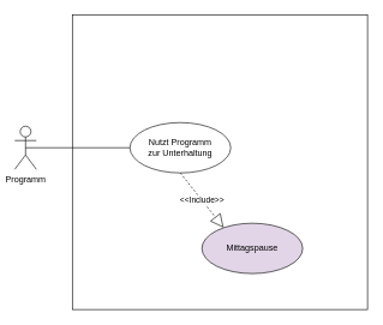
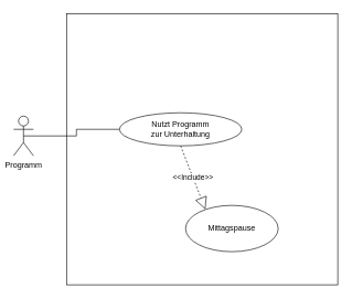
  <mxCell id="0" />
  <mxCell id="1" parent="0" />
  <mxCell id="2" value="" style="whiteSpace=wrap;html=1;aspect=fixed;" vertex="1" parent="1"><mxGeometry x="100" y="20" width="410" height="410" as="geometry" /></mxCell>
  <mxCell id="3" style="edgeStyle=orthogonalEdgeStyle;rounded=0;orthogonalLoop=1;jettySize=auto;html=1;exitX=0.5;exitY=0.5;exitDx=0;exitDy=0;exitPerimeter=0;endArrow=none;endFill=0;entryX=0;entryY=0.5;entryDx=0;entryDy=0;" edge="1" parent="1" source="4" target="6"><mxGeometry relative="1" as="geometry"><mxPoint x="230" y="200" as="targetPoint" /></mxGeometry></mxCell>
  <mxCell id="4" value="Programm" style="shape=umlActor;verticalLabelPosition=bottom;verticalAlign=top;html=1;" vertex="1" parent="1"><mxGeometry x="20" y="175" width="30" height="60" as="geometry" /></mxCell>
- <mxCell id="5" value="Mittagspause" style="ellipse;whiteSpace=wrap;html=1;fillColor=#e1d5e7;" vertex="1" parent="1"><mxGeometry x="280" y="310" width="140" height="70" as="geometry" /></mxCell>
- <mxCell id="6" value="Nutzt Programm&lt;br&gt;zur Unterhaltung" style="ellipse;whiteSpace=wrap;html=1;" vertex="1" parent="1"><mxGeometry x="180" y="170" width="140" height="70" as="geometry" /></mxCell>
+ <mxCell id="5" value="Mittagspause" style="ellipse;whiteSpace=wrap;html=1;" vertex="1" parent="1"><mxGeometry x="280" y="310" width="140" height="70" as="geometry" /></mxCell>
+ <mxCell id="6" value="Nutzt Programm&lt;br&gt;zur Unterhaltung" style="ellipse;whiteSpace=wrap;html=1;" vertex="1" parent="1"><mxGeometry x="180" y="170" width="185" height="50" as="geometry" /></mxCell>
  <mxCell id="7" value="&amp;lt;&amp;lt;Include&amp;gt;&amp;gt;" style="endArrow=block;endSize=16;endFill=0;html=1;rounded=0;dashed=1;exitX=0.5;exitY=1;exitDx=0;exitDy=0;entryX=0.214;entryY=0.086;entryDx=0;entryDy=0;entryPerimeter=0;" edge="1" parent="1" source="6" target="5"><mxGeometry width="160" relative="1" as="geometry"><mxPoint x="260" y="260" as="sourcePoint" /><mxPoint x="420" y="260" as="targetPoint" /></mxGeometry></mxCell>
